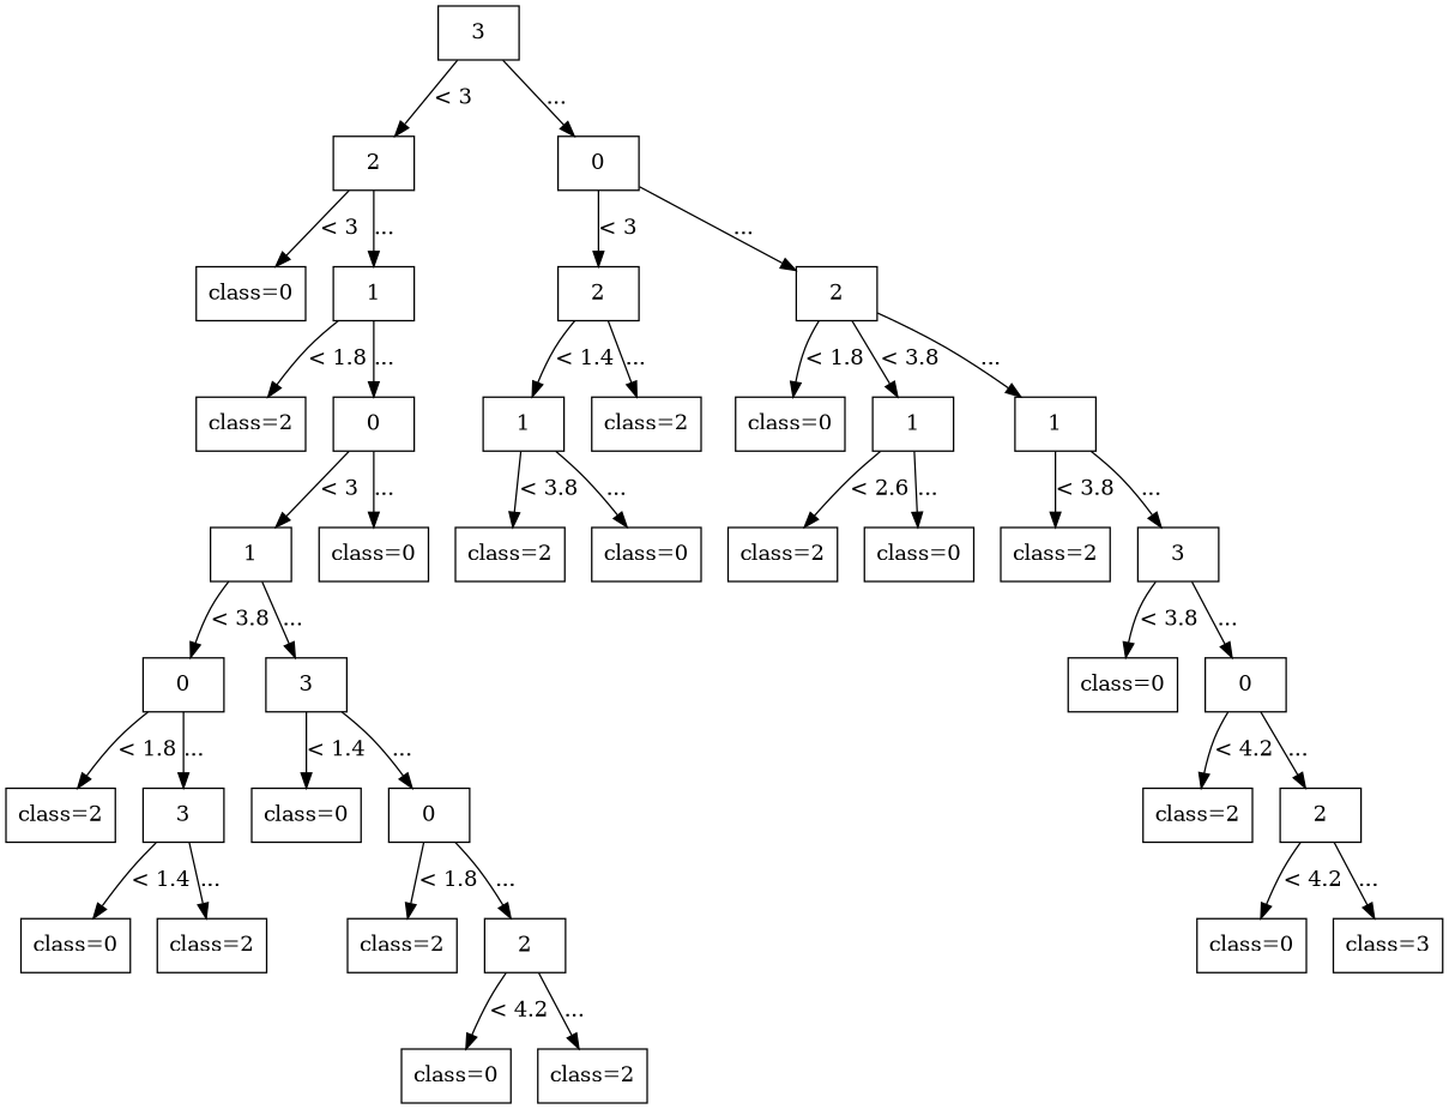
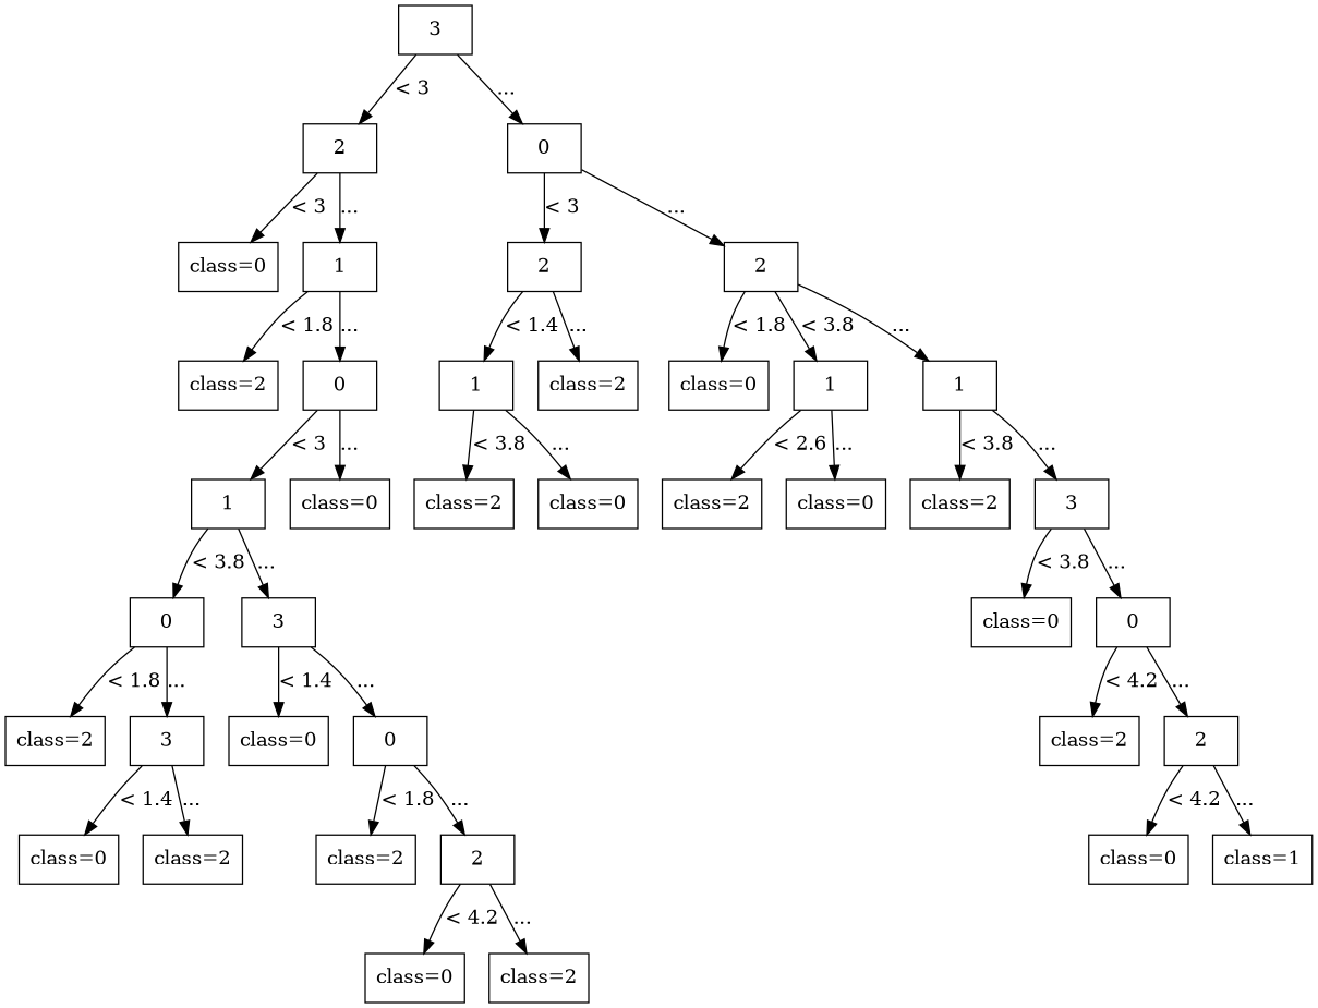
  digraph {
    node [shape=box]
    n1 [label=3]
    n2 [label=2]
    n3 [label=0]
    n4 [label="class=0"]
    n5 [label=1]
    n6 [label=2]
    n7 [label=2]
    n8 [label="class=2"]
    n9 [label=0]
    n10 [label=1]
    n11 [label="class=2"]
    n12 [label="class=0"]
    n13 [label=1]
    n14 [label=1]
    n15 [label=1]
    n16 [label="class=0"]
    n17 [label="class=2"]
    n18 [label="class=0"]
    n19 [label="class=2"]
    n20 [label="class=0"]
    n21 [label="class=2"]
    n22 [label=3]
    n23 [label=0]
    n24 [label=3]
    n25 [label="class=0"]
    n26 [label=0]
    n27 [label="class=2"]
    n28 [label=3]
    n29 [label="class=0"]
    n30 [label=0]
    n31 [label="class=2"]
    n32 [label=2]
    n33 [label="class=0"]
    n34 [label="class=2"]
    n35 [label="class=2"]
    n36 [label=2]
    n37 [label="class=0"]
-   n38 [label="class=3"]
+   n38 [label="class=1"]
    n39 [label="class=0"]
    n40 [label="class=2"]
    n1 -> n2 [label="< 3"]
    n1 -> n3 [label="..."]
    n2 -> n4 [label="< 3"]
    n2 -> n5 [label="..."]
    n3 -> n6 [label="< 3"]
    n3 -> n7 [label="..."]
    n5 -> n8 [label="< 1.8"]
    n5 -> n9 [label="..."]
    n6 -> n10 [label="< 1.4"]
    n6 -> n11 [label="..."]
    n7 -> n12 [label="< 1.8"]
    n7 -> n13 [label="< 3.8"]
    n7 -> n14 [label="..."]
    n9 -> n15 [label="< 3"]
    n9 -> n16 [label="..."]
    n10 -> n17 [label="< 3.8"]
    n10 -> n18 [label="..."]
    n13 -> n19 [label="< 2.6"]
    n13 -> n20 [label="..."]
    n14 -> n21 [label="< 3.8"]
    n14 -> n22 [label="..."]
    n15 -> n23 [label="< 3.8"]
    n15 -> n24 [label="..."]
    n22 -> n25 [label="< 3.8"]
    n22 -> n26 [label="..."]
    n23 -> n27 [label="< 1.8"]
    n23 -> n28 [label="..."]
    n24 -> n29 [label="< 1.4"]
    n24 -> n30 [label="..."]
    n26 -> n31 [label="< 4.2"]
    n26 -> n32 [label="..."]
    n28 -> n33 [label="< 1.4"]
    n28 -> n34 [label="..."]
    n30 -> n35 [label="< 1.8"]
    n30 -> n36 [label="..."]
    n32 -> n37 [label="< 4.2"]
    n32 -> n38 [label="..."]
    n36 -> n39 [label="< 4.2"]
    n36 -> n40 [label="..."]
  }
